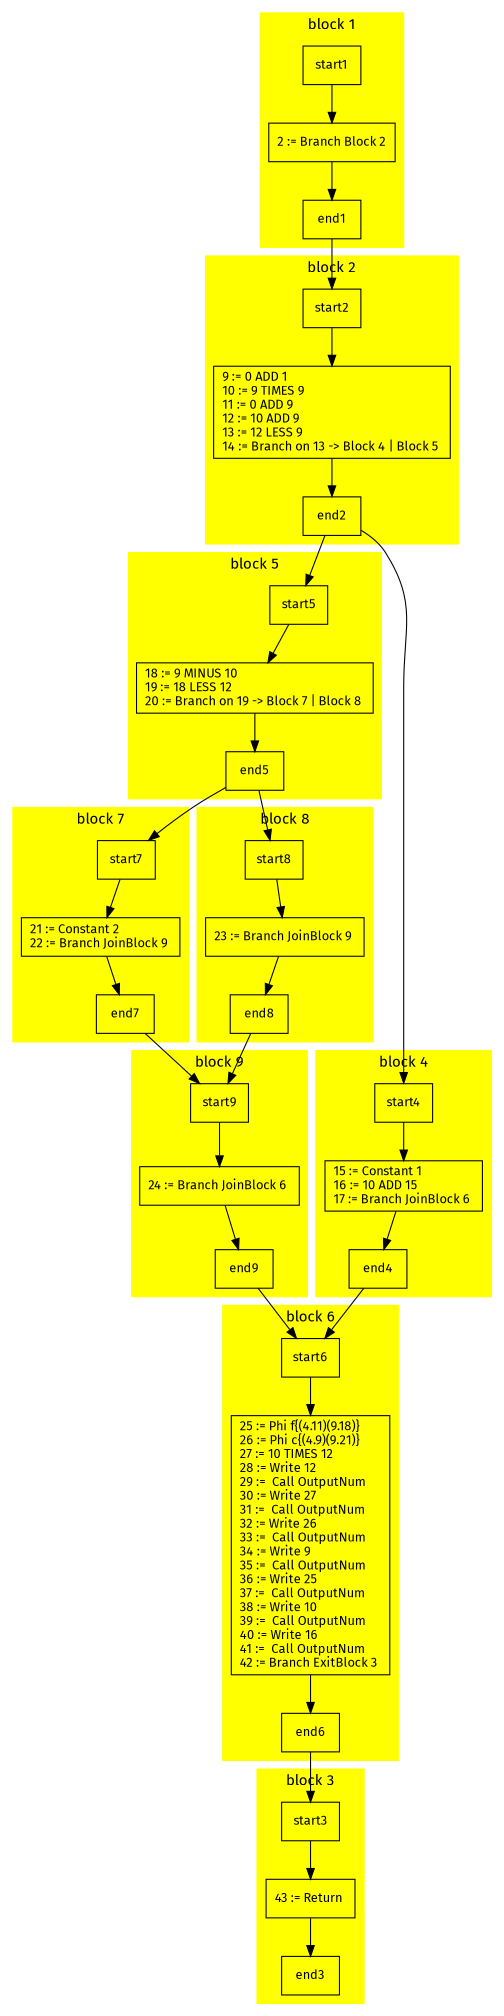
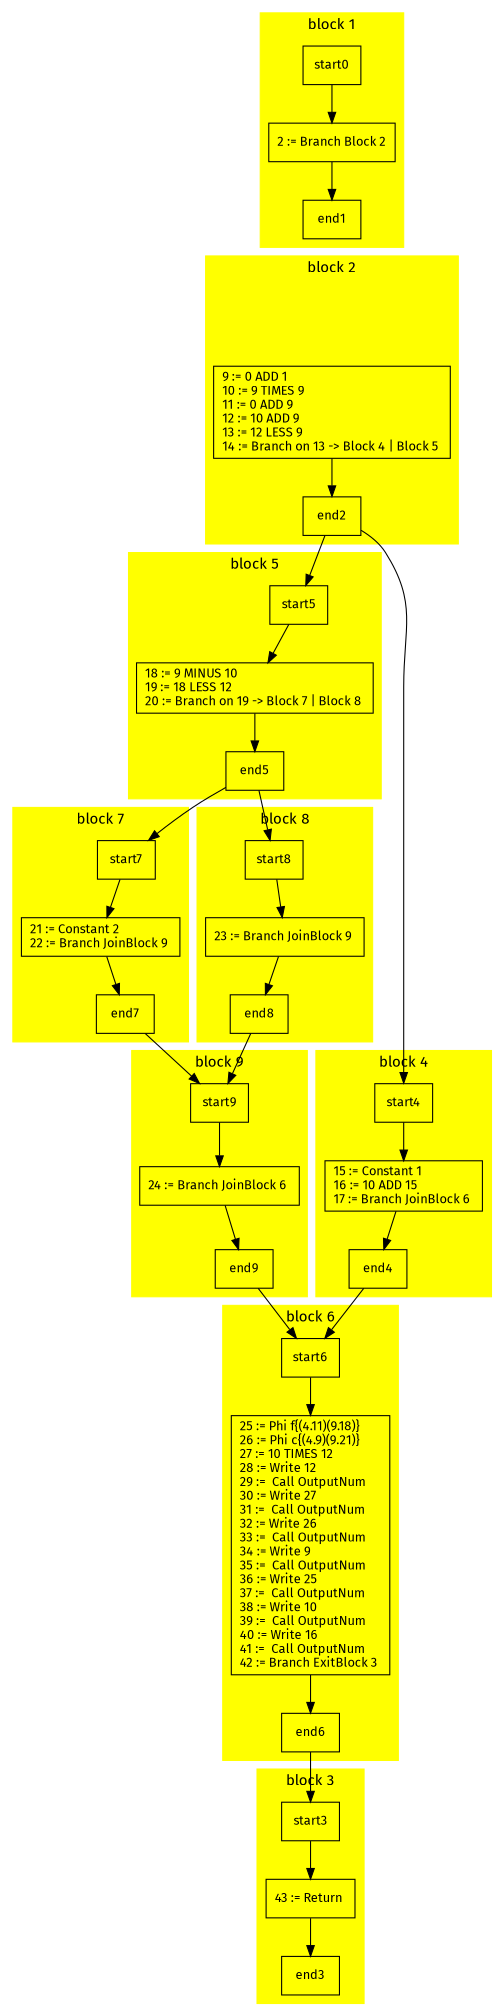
  digraph {
    fontname="Fira Sans"
    node [align=left fontname="Fira Sans" fontsize=12 shape=box]
    edge [fontname="Fira Sans"]
-   start1
+   start1 [label=start0]
    n2 [label="2 := Branch Block 2"]
    end1
-   start2
    "9 := 0 ADD 1\l10 := 9 TIMES 9\l11 := 0 ADD 9\l12 := 10 ADD 9\l13 := 12 LESS 9\l14 := Branch on 13 -> Block 4 | Block 5 "
    end2
    start3
    "43 := Return "
    end3
    start4
    "15 := Constant 1\l16 := 10 ADD 15\l17 := Branch JoinBlock 6 "
    end4
    start5
    "18 := 9 MINUS 10\l19 := 18 LESS 12\l20 := Branch on 19 -> Block 7 | Block 8 "
    end5
    start6
    "25 := Phi f{(4.11)(9.18)}\l26 := Phi c{(4.9)(9.21)}\l27 := 10 TIMES 12\l28 := Write 12\l29 :=  Call OutputNum\l30 := Write 27\l31 :=  Call OutputNum\l32 := Write 26\l33 :=  Call OutputNum\l34 := Write 9\l35 :=  Call OutputNum\l36 := Write 25\l37 :=  Call OutputNum\l38 := Write 10\l39 :=  Call OutputNum\l40 := Write 16\l41 :=  Call OutputNum\l42 := Branch ExitBlock 3 "
    end6
    start7
    "21 := Constant 2\l22 := Branch JoinBlock 9 "
    end7
    start8
    "23 := Branch JoinBlock 9 "
    end8
    start9
    "24 := Branch JoinBlock 6 "
    end9
    subgraph cluster_1 {
      color=yellow
      label="block 1"
      style=filled
      start1
      n2
      end1
    }
    subgraph cluster_2 {
      color=yellow
      label="block 2"
      style=filled
-     start2
      "9 := 0 ADD 1\l10 := 9 TIMES 9\l11 := 0 ADD 9\l12 := 10 ADD 9\l13 := 12 LESS 9\l14 := Branch on 13 -> Block 4 | Block 5 "
      end2
    }
    subgraph cluster_3 {
      color=yellow
      label="block 3"
      style=filled
      start3
      "43 := Return "
      end3
    }
    subgraph cluster_4 {
      color=yellow
      label="block 4"
      style=filled
      start4
      "15 := Constant 1\l16 := 10 ADD 15\l17 := Branch JoinBlock 6 "
      end4
    }
    subgraph cluster_5 {
      color=yellow
      label="block 5"
      style=filled
      start5
      "18 := 9 MINUS 10\l19 := 18 LESS 12\l20 := Branch on 19 -> Block 7 | Block 8 "
      end5
    }
    subgraph cluster_6 {
      color=yellow
      label="block 6"
      style=filled
      start6
      "25 := Phi f{(4.11)(9.18)}\l26 := Phi c{(4.9)(9.21)}\l27 := 10 TIMES 12\l28 := Write 12\l29 :=  Call OutputNum\l30 := Write 27\l31 :=  Call OutputNum\l32 := Write 26\l33 :=  Call OutputNum\l34 := Write 9\l35 :=  Call OutputNum\l36 := Write 25\l37 :=  Call OutputNum\l38 := Write 10\l39 :=  Call OutputNum\l40 := Write 16\l41 :=  Call OutputNum\l42 := Branch ExitBlock 3 "
      end6
    }
    subgraph cluster_7 {
      color=yellow
      label="block 7"
      style=filled
      start7
      "21 := Constant 2\l22 := Branch JoinBlock 9 "
      end7
    }
    subgraph cluster_8 {
      color=yellow
      label="block 8"
      style=filled
      start8
      "23 := Branch JoinBlock 9 "
      end8
    }
    subgraph cluster_9 {
      color=yellow
      label="block 9"
      style=filled
      start9
      "24 := Branch JoinBlock 6 "
      end9
    }
    start1 -> n2
    n2 -> end1
-   end1 -> start2
-   start2 -> "9 := 0 ADD 1\l10 := 9 TIMES 9\l11 := 0 ADD 9\l12 := 10 ADD 9\l13 := 12 LESS 9\l14 := Branch on 13 -> Block 4 | Block 5 "
    "9 := 0 ADD 1\l10 := 9 TIMES 9\l11 := 0 ADD 9\l12 := 10 ADD 9\l13 := 12 LESS 9\l14 := Branch on 13 -> Block 4 | Block 5 " -> end2
    end2 -> start4
    end2 -> start5
    start3 -> "43 := Return "
    "43 := Return " -> end3
    start4 -> "15 := Constant 1\l16 := 10 ADD 15\l17 := Branch JoinBlock 6 "
    "15 := Constant 1\l16 := 10 ADD 15\l17 := Branch JoinBlock 6 " -> end4
    end4 -> start6
    start5 -> "18 := 9 MINUS 10\l19 := 18 LESS 12\l20 := Branch on 19 -> Block 7 | Block 8 "
    "18 := 9 MINUS 10\l19 := 18 LESS 12\l20 := Branch on 19 -> Block 7 | Block 8 " -> end5
    end5 -> start7
    end5 -> start8
    start6 -> "25 := Phi f{(4.11)(9.18)}\l26 := Phi c{(4.9)(9.21)}\l27 := 10 TIMES 12\l28 := Write 12\l29 :=  Call OutputNum\l30 := Write 27\l31 :=  Call OutputNum\l32 := Write 26\l33 :=  Call OutputNum\l34 := Write 9\l35 :=  Call OutputNum\l36 := Write 25\l37 :=  Call OutputNum\l38 := Write 10\l39 :=  Call OutputNum\l40 := Write 16\l41 :=  Call OutputNum\l42 := Branch ExitBlock 3 "
    "25 := Phi f{(4.11)(9.18)}\l26 := Phi c{(4.9)(9.21)}\l27 := 10 TIMES 12\l28 := Write 12\l29 :=  Call OutputNum\l30 := Write 27\l31 :=  Call OutputNum\l32 := Write 26\l33 :=  Call OutputNum\l34 := Write 9\l35 :=  Call OutputNum\l36 := Write 25\l37 :=  Call OutputNum\l38 := Write 10\l39 :=  Call OutputNum\l40 := Write 16\l41 :=  Call OutputNum\l42 := Branch ExitBlock 3 " -> end6
    end6 -> start3
    start7 -> "21 := Constant 2\l22 := Branch JoinBlock 9 "
    "21 := Constant 2\l22 := Branch JoinBlock 9 " -> end7
    end7 -> start9
    start8 -> "23 := Branch JoinBlock 9 "
    "23 := Branch JoinBlock 9 " -> end8
    end8 -> start9
    start9 -> "24 := Branch JoinBlock 6 "
    "24 := Branch JoinBlock 6 " -> end9
    end9 -> start6
  }
